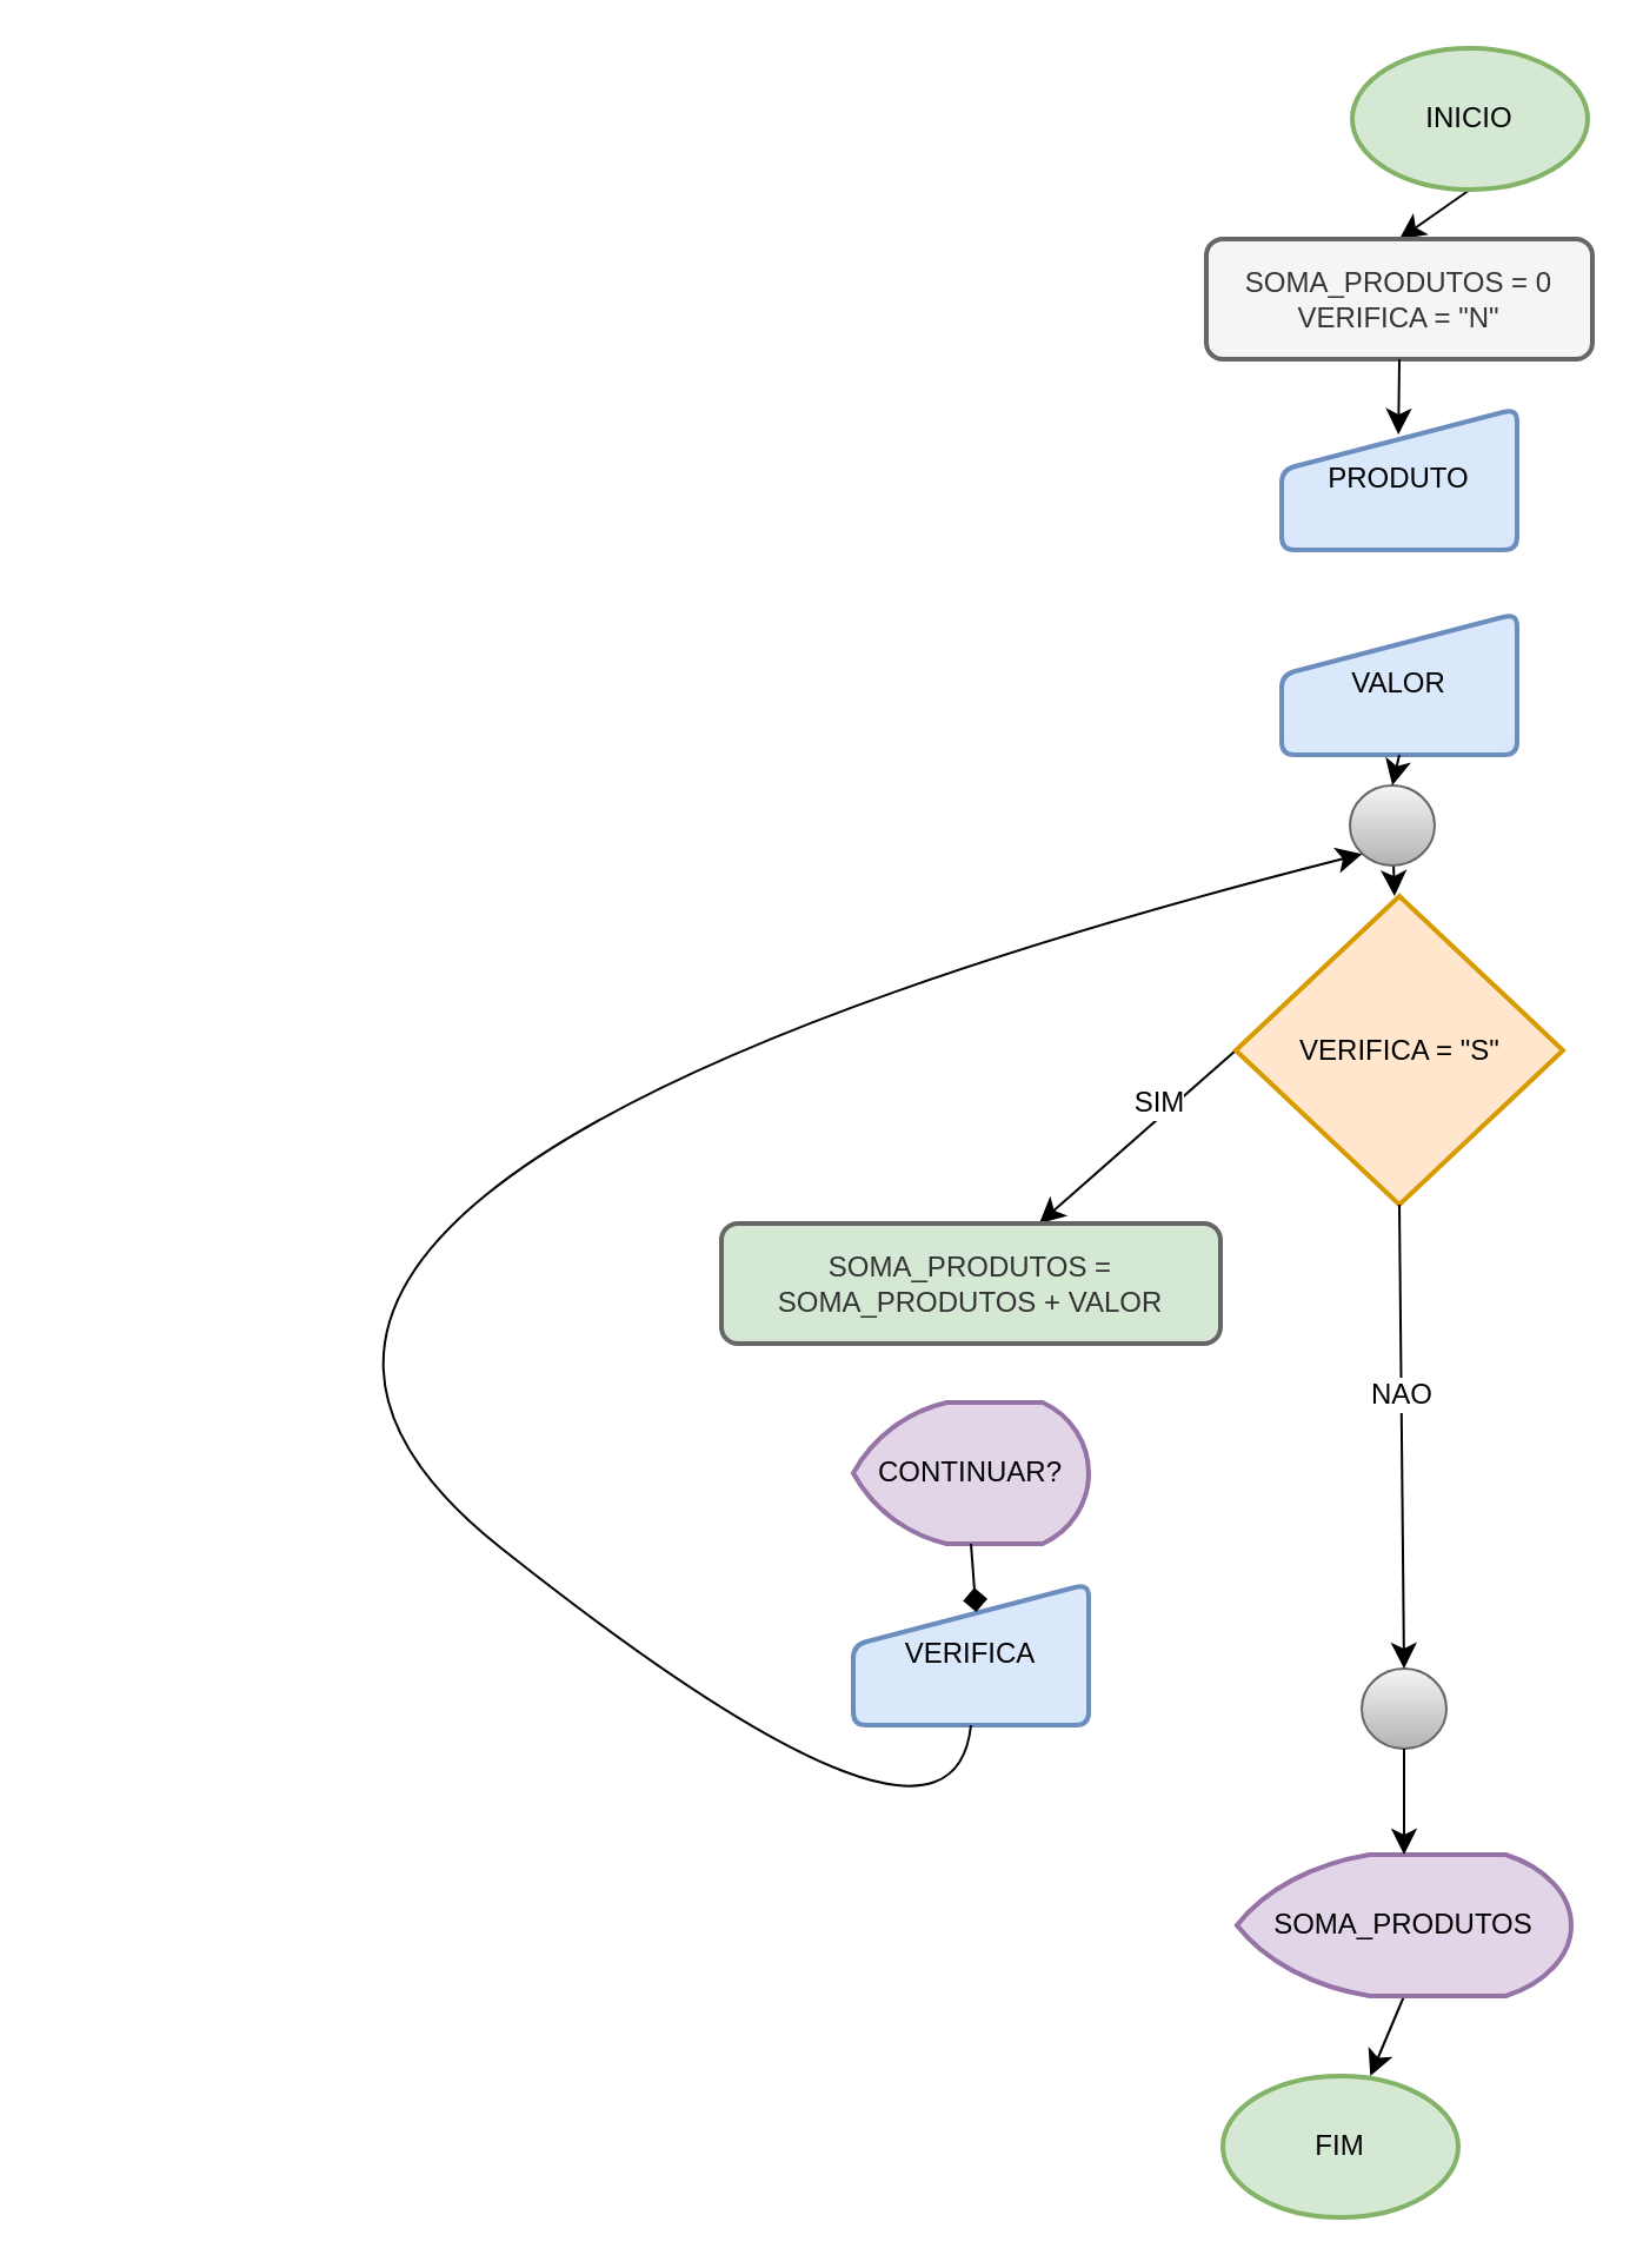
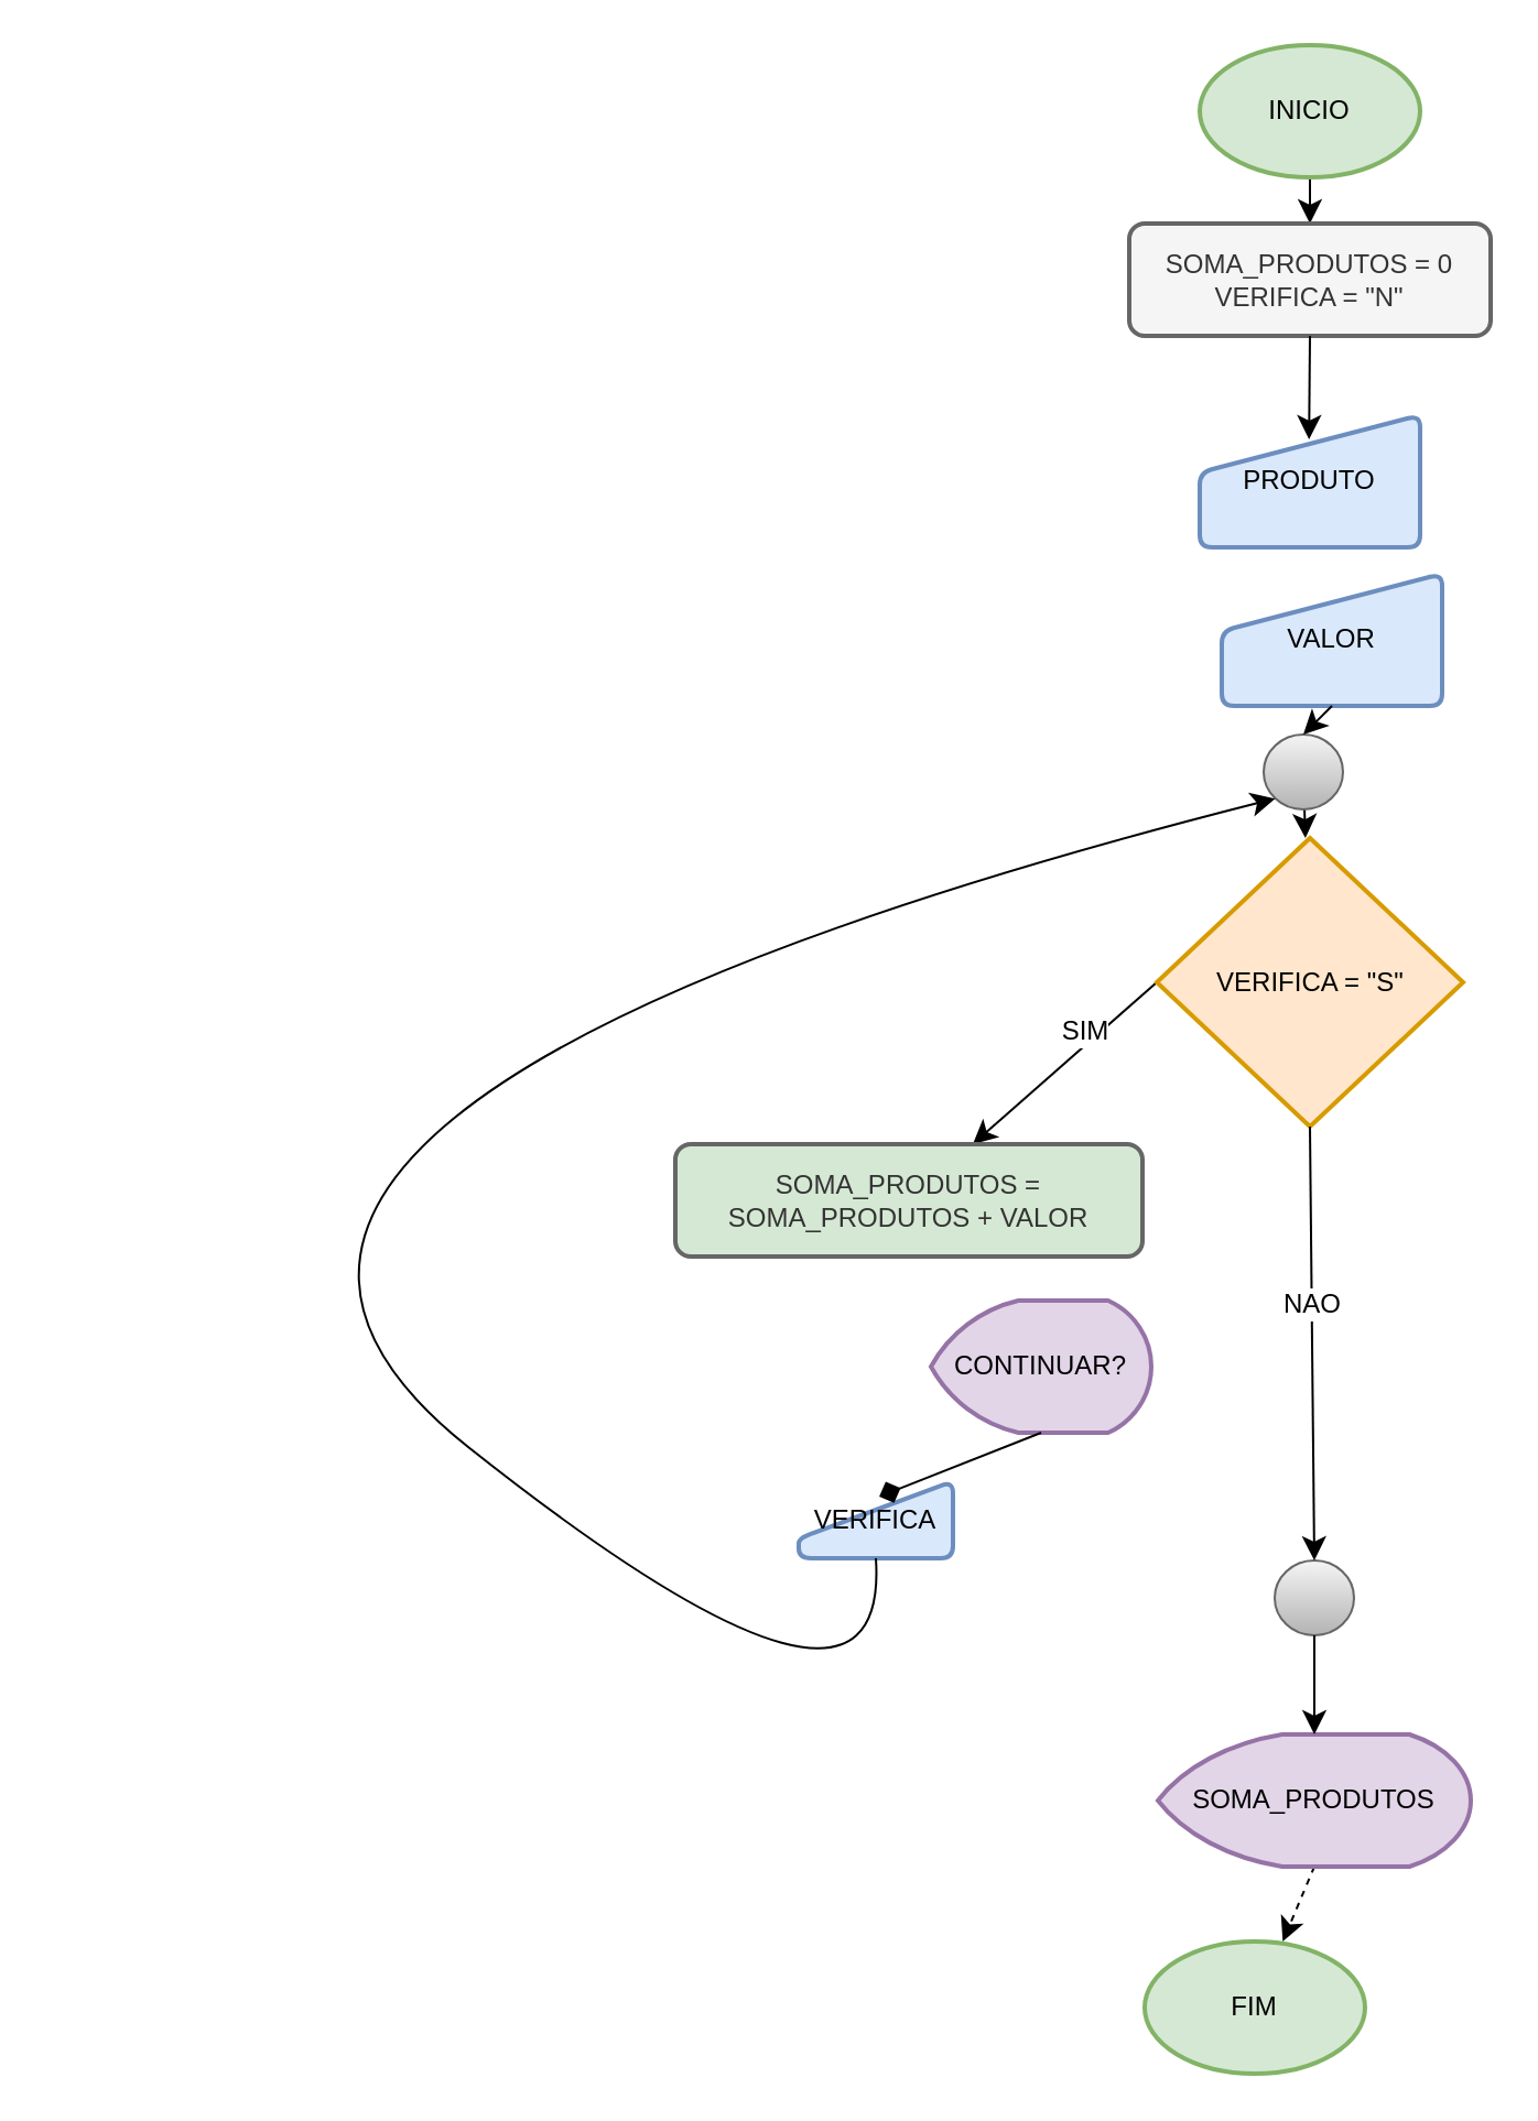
  <mxCell id="0" />
  <mxCell id="1" parent="0" />
  <mxCell id="2" style="edgeStyle=none;curved=1;rounded=0;orthogonalLoop=1;jettySize=auto;html=1;exitX=0.5;exitY=1;exitDx=0;exitDy=0;exitPerimeter=0;entryX=0.5;entryY=0;entryDx=0;entryDy=0;fontSize=12;startSize=8;endSize=8;" edge="1" parent="1" source="3" target="5"><mxGeometry relative="1" as="geometry" /></mxCell>
- <mxCell id="3" value="INICIO" style="strokeWidth=2;html=1;shape=mxgraph.flowchart.start_1;whiteSpace=wrap;fillColor=#d5e8d4;strokeColor=#82b366;" vertex="1" parent="1"><mxGeometry x="574" y="20" width="100" height="60" as="geometry" /></mxCell>
+ <mxCell id="3" value="INICIO" style="strokeWidth=2;html=1;shape=mxgraph.flowchart.start_1;whiteSpace=wrap;fillColor=#d5e8d4;strokeColor=#82b366;" vertex="1" parent="1"><mxGeometry x="544" y="20" width="100" height="60" as="geometry" /></mxCell>
  <mxCell id="4" value="FIM" style="strokeWidth=2;html=1;shape=mxgraph.flowchart.start_1;whiteSpace=wrap;fillColor=#d5e8d4;strokeColor=#82b366;" vertex="1" parent="1"><mxGeometry x="519" y="881" width="100" height="60" as="geometry" /></mxCell>
  <mxCell id="5" value="SOMA_PRODUTOS = 0&lt;br&gt;VERIFICA = &quot;N&quot;" style="rounded=1;whiteSpace=wrap;html=1;absoluteArcSize=1;arcSize=14;strokeWidth=2;fillColor=#f5f5f5;fontColor=#333333;strokeColor=#666666;" vertex="1" parent="1"><mxGeometry x="512" y="101" width="164" height="51" as="geometry" /></mxCell>
- <mxCell id="6" value="PRODUTO" style="html=1;strokeWidth=2;shape=manualInput;whiteSpace=wrap;rounded=1;size=26;arcSize=11;fillColor=#dae8fc;strokeColor=#6c8ebf;" vertex="1" parent="1"><mxGeometry x="544" y="173" width="100" height="60" as="geometry" /></mxCell>
- <mxCell id="7" value="VALOR" style="html=1;strokeWidth=2;shape=manualInput;whiteSpace=wrap;rounded=1;size=26;arcSize=11;fillColor=#dae8fc;strokeColor=#6c8ebf;" vertex="1" parent="1"><mxGeometry x="544" y="260" width="100" height="60" as="geometry" /></mxCell>
+ <mxCell id="6" value="PRODUTO" style="html=1;strokeWidth=2;shape=manualInput;whiteSpace=wrap;rounded=1;size=26;arcSize=11;fillColor=#dae8fc;strokeColor=#6c8ebf;" vertex="1" parent="1"><mxGeometry x="544" y="188" width="100" height="60" as="geometry" /></mxCell>
+ <mxCell id="7" value="VALOR" style="html=1;strokeWidth=2;shape=manualInput;whiteSpace=wrap;rounded=1;size=26;arcSize=11;fillColor=#dae8fc;strokeColor=#6c8ebf;" vertex="1" parent="1"><mxGeometry x="554" y="260" width="100" height="60" as="geometry" /></mxCell>
  <mxCell id="8" style="edgeStyle=none;curved=1;rounded=0;orthogonalLoop=1;jettySize=auto;html=1;exitX=0;exitY=0.5;exitDx=0;exitDy=0;exitPerimeter=0;fontSize=12;startSize=8;endSize=8;" edge="1" parent="1" source="10" target="13"><mxGeometry relative="1" as="geometry" /></mxCell>
  <mxCell id="9" value="SIM" style="edgeLabel;html=1;align=center;verticalAlign=middle;resizable=0;points=[];fontSize=12;" vertex="1" connectable="0" parent="8"><mxGeometry x="-0.299" y="-5" relative="1" as="geometry"><mxPoint as="offset" /></mxGeometry></mxCell>
  <mxCell id="10" value="VERIFICA = &quot;S&quot;" style="strokeWidth=2;html=1;shape=mxgraph.flowchart.decision;whiteSpace=wrap;fillColor=#ffe6cc;strokeColor=#d79b00;" vertex="1" parent="1"><mxGeometry x="524.5" y="380" width="139" height="131" as="geometry" /></mxCell>
  <mxCell id="11" value="" style="edgeStyle=none;curved=1;rounded=0;orthogonalLoop=1;jettySize=auto;html=1;fontSize=12;startSize=8;endSize=8;" edge="1" parent="1" source="12" target="10"><mxGeometry relative="1" as="geometry" /></mxCell>
  <mxCell id="12" value="" style="verticalLabelPosition=bottom;verticalAlign=top;html=1;shape=mxgraph.flowchart.on-page_reference;fillColor=#f5f5f5;gradientColor=#b3b3b3;strokeColor=#666666;" vertex="1" parent="1"><mxGeometry x="573" y="333" width="36" height="34" as="geometry" /></mxCell>
  <mxCell id="13" value="SOMA_PRODUTOS = SOMA_PRODUTOS + VALOR" style="rounded=1;whiteSpace=wrap;html=1;absoluteArcSize=1;arcSize=14;strokeWidth=2;fillColor=#d5e8d4;fontColor=#333333;strokeColor=#666666;" vertex="1" parent="1"><mxGeometry x="306" y="519" width="212" height="51" as="geometry" /></mxCell>
  <mxCell id="14" value="" style="verticalLabelPosition=bottom;verticalAlign=top;html=1;shape=mxgraph.flowchart.on-page_reference;fillColor=#f5f5f5;gradientColor=#b3b3b3;strokeColor=#666666;" vertex="1" parent="1"><mxGeometry x="578" y="708" width="36" height="34" as="geometry" /></mxCell>
  <mxCell id="15" style="edgeStyle=none;curved=1;rounded=0;orthogonalLoop=1;jettySize=auto;html=1;exitX=0.5;exitY=1;exitDx=0;exitDy=0;entryX=0.496;entryY=0.183;entryDx=0;entryDy=0;entryPerimeter=0;fontSize=12;startSize=8;endSize=8;" edge="1" parent="1" source="5" target="6"><mxGeometry relative="1" as="geometry" /></mxCell>
  <mxCell id="16" style="edgeStyle=none;curved=1;rounded=0;orthogonalLoop=1;jettySize=auto;html=1;exitX=0.5;exitY=1;exitDx=0;exitDy=0;entryX=0.5;entryY=0;entryDx=0;entryDy=0;entryPerimeter=0;fontSize=12;startSize=8;endSize=8;" edge="1" parent="1" source="7" target="12"><mxGeometry relative="1" as="geometry" /></mxCell>
- <mxCell id="17" value="CONTINUAR?" style="strokeWidth=2;html=1;shape=mxgraph.flowchart.display;whiteSpace=wrap;fillColor=#e1d5e7;strokeColor=#9673a6;" vertex="1" parent="1"><mxGeometry x="362" y="595" width="100" height="60" as="geometry" /></mxCell>
- <mxCell id="18" value="VERIFICA" style="html=1;strokeWidth=2;shape=manualInput;whiteSpace=wrap;rounded=1;size=26;arcSize=11;fillColor=#dae8fc;strokeColor=#6c8ebf;" vertex="1" parent="1"><mxGeometry x="362" y="672" width="100" height="60" as="geometry" /></mxCell>
+ <mxCell id="17" value="CONTINUAR?" style="strokeWidth=2;html=1;shape=mxgraph.flowchart.display;whiteSpace=wrap;fillColor=#e1d5e7;strokeColor=#9673a6;" vertex="1" parent="1"><mxGeometry x="422" y="590" width="100" height="60" as="geometry" /></mxCell>
+ <mxCell id="18" value="VERIFICA" style="html=1;strokeWidth=2;shape=manualInput;whiteSpace=wrap;rounded=1;size=26;arcSize=11;fillColor=#dae8fc;strokeColor=#6c8ebf;" vertex="1" parent="1"><mxGeometry x="362" y="672" width="70" height="35" as="geometry" /></mxCell>
  <mxCell id="19" style="edgeStyle=none;curved=1;rounded=0;orthogonalLoop=1;jettySize=auto;html=1;exitX=0.5;exitY=1;exitDx=0;exitDy=0;exitPerimeter=0;entryX=0.522;entryY=0.2;entryDx=0;entryDy=0;entryPerimeter=0;fontSize=12;startSize=8;endSize=8;endArrow=diamond;" edge="1" parent="1" source="17" target="18"><mxGeometry relative="1" as="geometry" /></mxCell>
  <mxCell id="20" style="edgeStyle=none;curved=1;rounded=0;orthogonalLoop=1;jettySize=auto;html=1;exitX=0.5;exitY=1;exitDx=0;exitDy=0;entryX=0.145;entryY=0.855;entryDx=0;entryDy=0;entryPerimeter=0;fontSize=12;startSize=8;endSize=8;" edge="1" parent="1" source="18" target="12"><mxGeometry relative="1" as="geometry"><Array as="points"><mxPoint x="404" y="809" /><mxPoint x="20" y="504" /></Array></mxGeometry></mxCell>
- <mxCell id="21" style="edgeStyle=none;curved=1;rounded=0;orthogonalLoop=1;jettySize=auto;html=1;exitX=0.5;exitY=1;exitDx=0;exitDy=0;exitPerimeter=0;fontSize=12;startSize=8;endSize=8;" edge="1" parent="1" source="22" target="4"><mxGeometry relative="1" as="geometry" /></mxCell>
+ <mxCell id="21" style="edgeStyle=none;curved=1;rounded=0;orthogonalLoop=1;jettySize=auto;html=1;exitX=0.5;exitY=1;exitDx=0;exitDy=0;exitPerimeter=0;fontSize=12;startSize=8;endSize=8;dashed=1;" edge="1" parent="1" source="22" target="4"><mxGeometry relative="1" as="geometry" /></mxCell>
  <mxCell id="22" value="SOMA_PRODUTOS" style="strokeWidth=2;html=1;shape=mxgraph.flowchart.display;whiteSpace=wrap;fillColor=#e1d5e7;strokeColor=#9673a6;" vertex="1" parent="1"><mxGeometry x="525" y="787" width="142" height="60" as="geometry" /></mxCell>
  <mxCell id="23" style="edgeStyle=none;curved=1;rounded=0;orthogonalLoop=1;jettySize=auto;html=1;exitX=0.5;exitY=1;exitDx=0;exitDy=0;exitPerimeter=0;entryX=0.5;entryY=0;entryDx=0;entryDy=0;entryPerimeter=0;fontSize=12;startSize=8;endSize=8;" edge="1" parent="1" source="10" target="14"><mxGeometry relative="1" as="geometry" /></mxCell>
  <mxCell id="24" value="NAO" style="edgeLabel;html=1;align=center;verticalAlign=middle;resizable=0;points=[];fontSize=12;" vertex="1" connectable="0" parent="23"><mxGeometry x="-0.174" relative="1" as="geometry"><mxPoint as="offset" /></mxGeometry></mxCell>
  <mxCell id="25" style="edgeStyle=none;curved=1;rounded=0;orthogonalLoop=1;jettySize=auto;html=1;exitX=0.5;exitY=1;exitDx=0;exitDy=0;exitPerimeter=0;entryX=0.5;entryY=0;entryDx=0;entryDy=0;entryPerimeter=0;fontSize=12;startSize=8;endSize=8;" edge="1" parent="1" source="14" target="22"><mxGeometry relative="1" as="geometry" /></mxCell>
